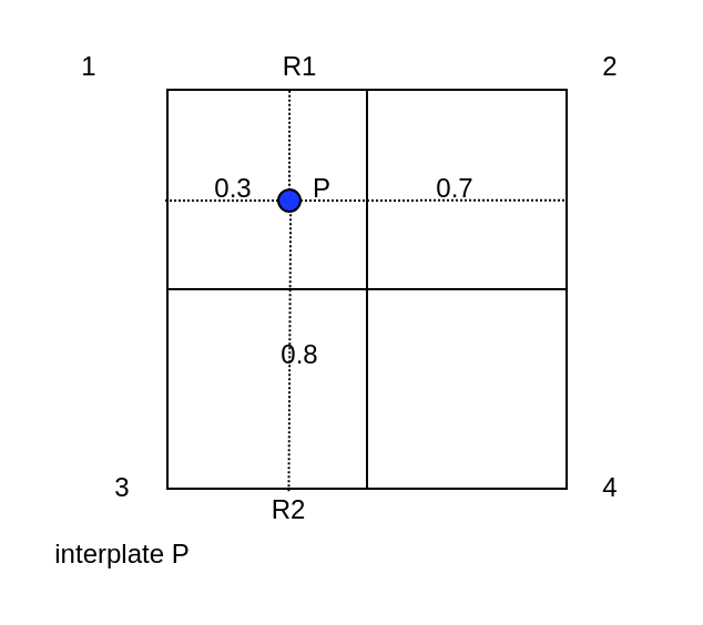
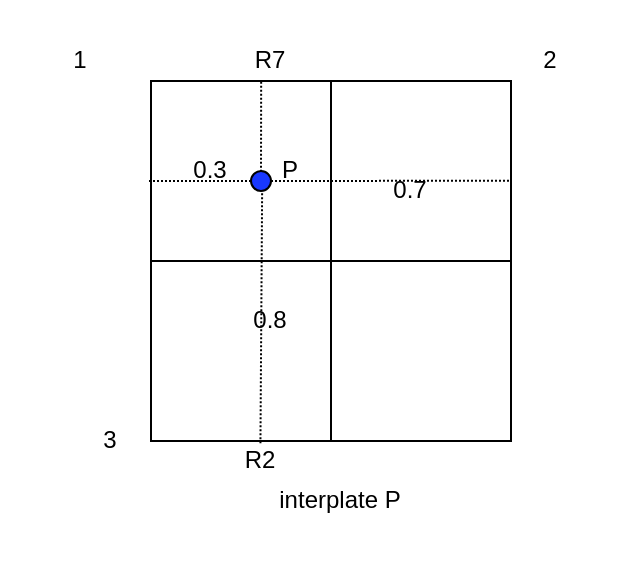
  <mxCell id="0" />
  <mxCell id="1" parent="0" />
  <mxCell id="2" value="" style="whiteSpace=wrap;html=1;aspect=fixed;" vertex="1" parent="1"><mxGeometry x="75" y="40" width="180" height="180" as="geometry" /></mxCell>
  <mxCell id="3" value="" style="endArrow=none;html=1;entryX=1;entryY=0.5;entryDx=0;entryDy=0;exitX=0;exitY=0.5;exitDx=0;exitDy=0;" edge="1" parent="1" source="2" target="2"><mxGeometry width="50" height="50" relative="1" as="geometry"><mxPoint x="75" y="290" as="sourcePoint" /><mxPoint x="125" y="240" as="targetPoint" /></mxGeometry></mxCell>
  <mxCell id="4" value="" style="endArrow=none;html=1;entryX=0.5;entryY=0;entryDx=0;entryDy=0;exitX=0.5;exitY=1;exitDx=0;exitDy=0;" edge="1" parent="1" source="2" target="2"><mxGeometry width="50" height="50" relative="1" as="geometry"><mxPoint x="-5" y="200" as="sourcePoint" /><mxPoint x="45" y="150" as="targetPoint" /></mxGeometry></mxCell>
  <mxCell id="5" value="1" style="text;html=1;strokeColor=none;fillColor=none;align=center;verticalAlign=middle;whiteSpace=wrap;rounded=0;" vertex="1" parent="1"><mxGeometry x="20" y="20" width="40" height="20" as="geometry" /></mxCell>
  <mxCell id="6" value="2" style="text;html=1;strokeColor=none;fillColor=none;align=center;verticalAlign=middle;whiteSpace=wrap;rounded=0;" vertex="1" parent="1"><mxGeometry x="255" y="20" width="40" height="20" as="geometry" /></mxCell>
- <mxCell id="7" value="4" style="text;html=1;strokeColor=none;fillColor=none;align=center;verticalAlign=middle;whiteSpace=wrap;rounded=0;" vertex="1" parent="1"><mxGeometry x="255" y="210" width="40" height="20" as="geometry" /></mxCell>
  <mxCell id="8" value="3" style="text;html=1;strokeColor=none;fillColor=none;align=center;verticalAlign=middle;whiteSpace=wrap;rounded=0;" vertex="1" parent="1"><mxGeometry x="35" y="210" width="40" height="20" as="geometry" /></mxCell>
  <mxCell id="9" value="" style="ellipse;whiteSpace=wrap;html=1;fillColor=#1938FF;" vertex="1" parent="1"><mxGeometry x="125" y="85" width="10" height="10" as="geometry" /></mxCell>
  <mxCell id="10" value="P" style="text;html=1;strokeColor=none;fillColor=none;align=center;verticalAlign=middle;whiteSpace=wrap;rounded=0;" vertex="1" parent="1"><mxGeometry x="125" y="75" width="40" height="20" as="geometry" /></mxCell>
  <mxCell id="11" value="" style="endArrow=none;html=1;entryX=0;entryY=0.75;entryDx=0;entryDy=0;dashed=1;dashPattern=1 1;" edge="1" parent="1" target="10"><mxGeometry width="50" height="50" relative="1" as="geometry"><mxPoint x="74" y="90" as="sourcePoint" /><mxPoint x="5" y="100" as="targetPoint" /></mxGeometry></mxCell>
  <mxCell id="12" value="" style="endArrow=none;html=1;entryX=1;entryY=0.277;entryDx=0;entryDy=0;entryPerimeter=0;jumpStyle=none;rounded=0;dashed=1;dashPattern=1 1;" edge="1" parent="1" target="2"><mxGeometry width="50" height="50" relative="1" as="geometry"><mxPoint x="135" y="90" as="sourcePoint" /><mxPoint x="186" y="89.93" as="targetPoint" /></mxGeometry></mxCell>
  <mxCell id="13" value="0.3" style="text;html=1;strokeColor=none;fillColor=none;align=center;verticalAlign=middle;whiteSpace=wrap;rounded=0;" vertex="1" parent="1"><mxGeometry x="85" y="75" width="40" height="20" as="geometry" /></mxCell>
- <mxCell id="14" value="0.7" style="text;html=1;strokeColor=none;fillColor=none;align=center;verticalAlign=middle;whiteSpace=wrap;rounded=0;" vertex="1" parent="1"><mxGeometry x="185" y="75" width="40" height="20" as="geometry" /></mxCell>
+ <mxCell id="14" value="0.7" style="text;html=1;strokeColor=none;fillColor=none;align=center;verticalAlign=middle;whiteSpace=wrap;rounded=0;" vertex="1" parent="1"><mxGeometry x="185" y="85" width="40" height="20" as="geometry" /></mxCell>
  <mxCell id="15" value="" style="endArrow=none;html=1;dashed=1;dashPattern=1 1;exitX=0.306;exitY=0.002;exitDx=0;exitDy=0;exitPerimeter=0;entryX=0.125;entryY=0.5;entryDx=0;entryDy=0;entryPerimeter=0;" edge="1" parent="1" source="2" target="10"><mxGeometry width="50" height="50" relative="1" as="geometry"><mxPoint x="84" y="100" as="sourcePoint" /><mxPoint x="135.047" y="100.007" as="targetPoint" /></mxGeometry></mxCell>
  <mxCell id="16" value="" style="endArrow=none;html=1;dashed=1;dashPattern=1 1;entryX=0.139;entryY=1.032;entryDx=0;entryDy=0;entryPerimeter=0;exitX=0.304;exitY=1.006;exitDx=0;exitDy=0;exitPerimeter=0;" edge="1" parent="1" source="2" target="10"><mxGeometry width="50" height="50" relative="1" as="geometry"><mxPoint x="125.013" y="99.842" as="sourcePoint" /><mxPoint x="125.013" y="144.54" as="targetPoint" /></mxGeometry></mxCell>
  <mxCell id="17" value="0.8" style="text;html=1;strokeColor=none;fillColor=none;align=center;verticalAlign=middle;whiteSpace=wrap;rounded=0;" vertex="1" parent="1"><mxGeometry x="115" y="150" width="40" height="20" as="geometry" /></mxCell>
- <mxCell id="18" value="interplate P" style="text;html=1;strokeColor=none;fillColor=none;align=center;verticalAlign=middle;whiteSpace=wrap;rounded=0;" vertex="1" parent="1"><mxGeometry x="15" y="240" width="80" height="20" as="geometry" /></mxCell>
- <mxCell id="19" value="R1" style="text;html=1;strokeColor=none;fillColor=none;align=center;verticalAlign=middle;whiteSpace=wrap;rounded=0;" vertex="1" parent="1"><mxGeometry x="115" y="20" width="40" height="20" as="geometry" /></mxCell>
+ <mxCell id="18" value="interplate P" style="text;html=1;strokeColor=none;fillColor=none;align=center;verticalAlign=middle;whiteSpace=wrap;rounded=0;" vertex="1" parent="1"><mxGeometry x="130" y="240" width="80" height="20" as="geometry" /></mxCell>
+ <mxCell id="19" value="R7" style="text;html=1;strokeColor=none;fillColor=none;align=center;verticalAlign=middle;whiteSpace=wrap;rounded=0;" vertex="1" parent="1"><mxGeometry x="115" y="20" width="40" height="20" as="geometry" /></mxCell>
  <mxCell id="20" value="R2" style="text;html=1;strokeColor=none;fillColor=none;align=center;verticalAlign=middle;whiteSpace=wrap;rounded=0;" vertex="1" parent="1"><mxGeometry x="110" y="219.5" width="40" height="20" as="geometry" /></mxCell>
